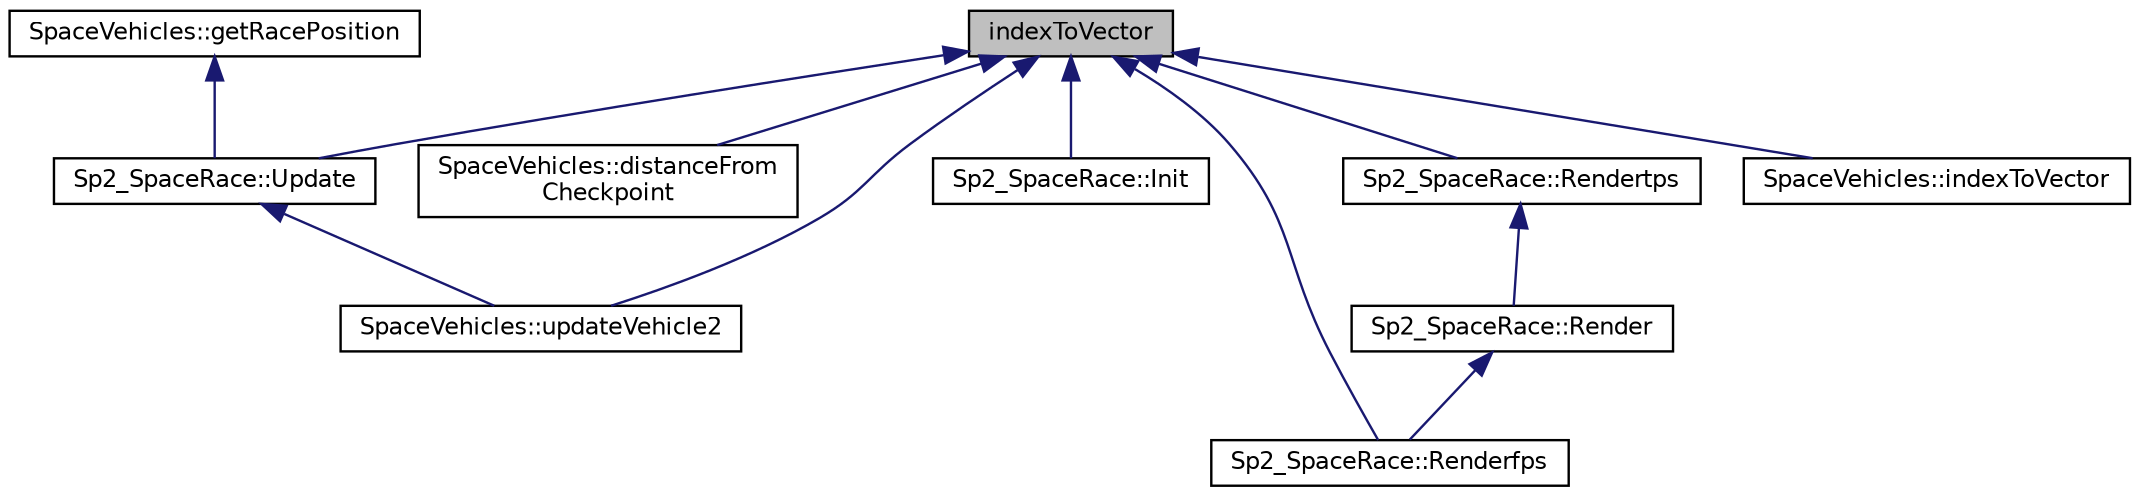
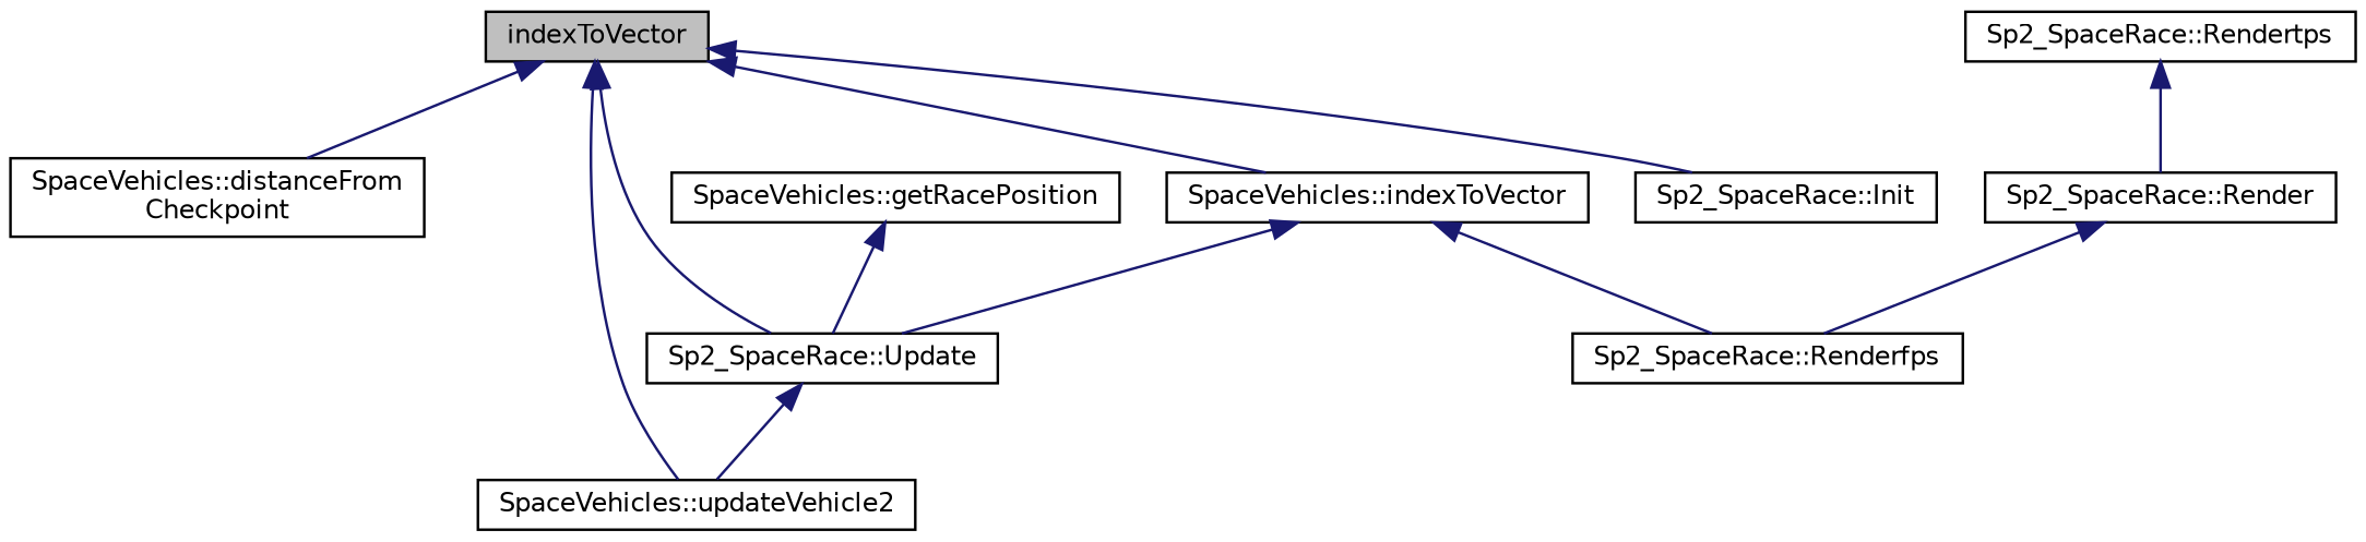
  digraph {
    rankdir=TB
    node [color=black fontname=Helvetica fontsize=10 shape=record]
    edge [color=midnightblue dir=back fontname=Helvetica fontsize=10 labelfontname=Helvetica labelfontsize=10 style=solid]
    n1 [fillcolor=grey75 fontcolor=black height=0.2 label=indexToVector style=filled width=0.4]
    n2 [height=0.2 label="SpaceVehicles::distanceFrom\lCheckpoint" width=0.4]
    n3 [height=0.2 label="Sp2_SpaceRace::Update" width=0.4]
    n4 [height=0.2 label="Sp2_SpaceRace::Init" width=0.4]
    n5 [height=0.2 label="Sp2_SpaceRace::Renderfps" width=0.4]
    n6 [height=0.2 label="Sp2_SpaceRace::Rendertps" width=0.4]
    n7 [height=0.2 label="SpaceVehicles::indexToVector" width=0.4]
    n8 [height=0.2 label="SpaceVehicles::updateVehicle2" width=0.4]
    n9 [height=0.2 label="Sp2_SpaceRace::Render" width=0.4]
    n10 [height=0.2 label="SpaceVehicles::getRacePosition" width=0.4]
    n1 -> n2
    n1 -> n3
    n1 -> n4
-   n1 -> n5
-   n1 -> n6
+   n7 -> n5
    n1 -> n7
    n1 -> n8
    n3 -> n8
    n6 -> n9
+   n7 -> n3
    n9 -> n5
    n10 -> n3
  }
